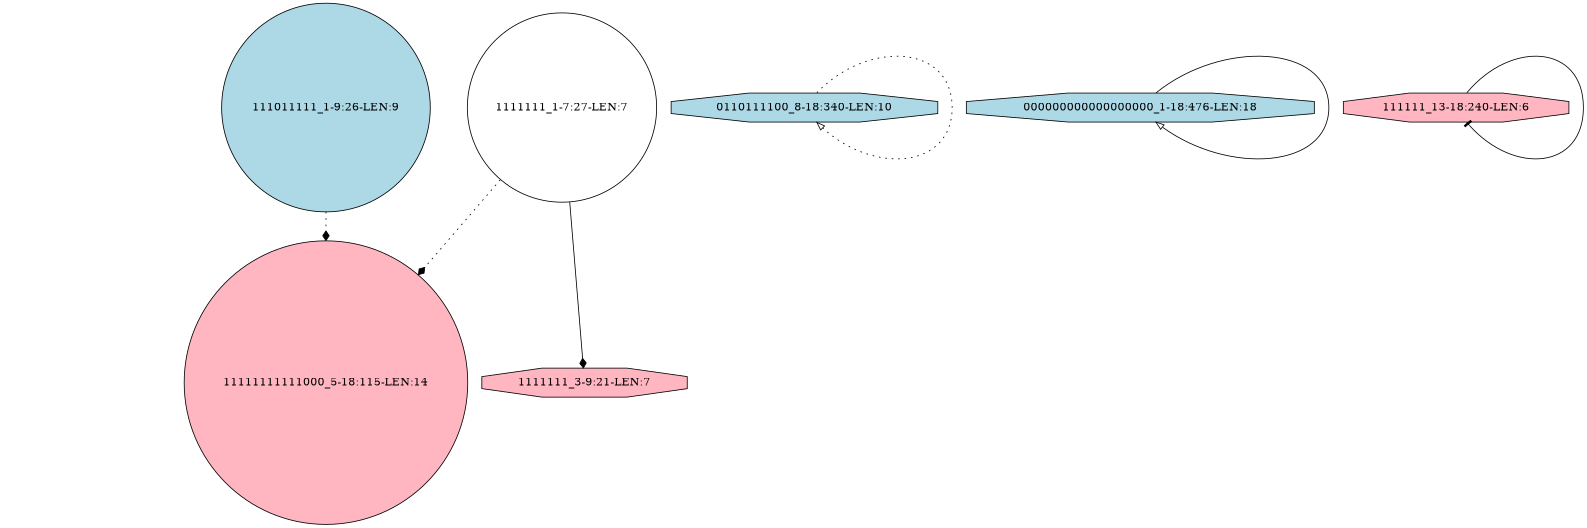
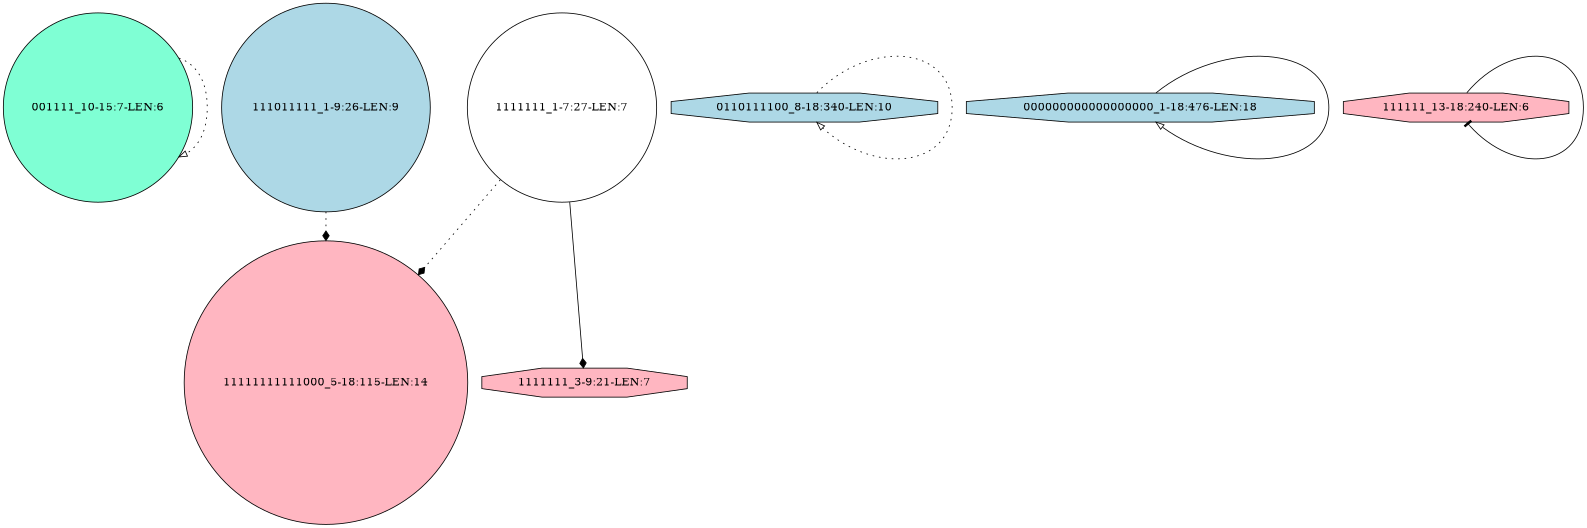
  digraph {
    node [fillcolor=lightpink shape=circle style=filled]
    edge [arrowhead=onormal style=dotted]
+   "001111_10-15:7-LEN:6" [fillcolor=aquamarine]
    "11111111111000_5-18:115-LEN:14"
    "111011111_1-9:26-LEN:9" [fillcolor=lightblue]
    "1111111_3-9:21-LEN:7" [shape=octagon]
    "0110111100_8-18:340-LEN:10" [fillcolor=lightblue shape=octagon]
    "000000000000000000_1-18:476-LEN:18" [fillcolor=lightblue shape=octagon]
    "1111111_1-7:27-LEN:7" [fillcolor=white]
    "111111_13-18:240-LEN:6" [shape=octagon]
+   "001111_10-15:7-LEN:6" -> "001111_10-15:7-LEN:6"
    "111011111_1-9:26-LEN:9" -> "11111111111000_5-18:115-LEN:14" [arrowhead=diamond]
    "0110111100_8-18:340-LEN:10" -> "0110111100_8-18:340-LEN:10"
    "000000000000000000_1-18:476-LEN:18" -> "000000000000000000_1-18:476-LEN:18" [style=solid]
    "1111111_1-7:27-LEN:7" -> "11111111111000_5-18:115-LEN:14" [arrowhead=diamond]
    "1111111_1-7:27-LEN:7" -> "1111111_3-9:21-LEN:7" [arrowhead=diamond style=solid]
    "111111_13-18:240-LEN:6" -> "111111_13-18:240-LEN:6" [arrowhead=tee style=solid]
  }
